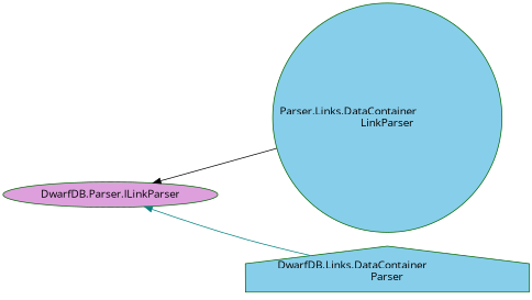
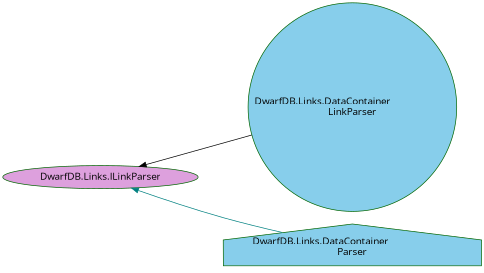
  digraph {
    fontname="Open Sans"
    rankdir=LR
    node [color=darkgreen fillcolor=skyblue fontname="Open Sans" fontsize=14 style=filled]
    edge [dir=back fontname="Open Sans" fontsize=14 labelfontname=Helvetica labelfontsize=14 style=solid]
-   n1 [fillcolor=plum height=0.2 label="DwarfDB.Parser.ILinkParser" shape=ellipse width=0.4]
-   n2 [height=0.2 label="Parser.Links.DataContainer\lLinkParser" shape=circle width=0.4]
+   n1 [fillcolor=plum height=0.2 label="DwarfDB.Links.ILinkParser" shape=ellipse width=0.4]
+   n2 [height=0.2 label="DwarfDB.Links.DataContainer\lLinkParser" shape=circle width=0.4]
    n3 [height=0.2 label="DwarfDB.Links.DataContainer\lParser" shape=house width=0.4]
    n1 -> n2 [color=black]
    n1 -> n3 [color=teal]
  }
